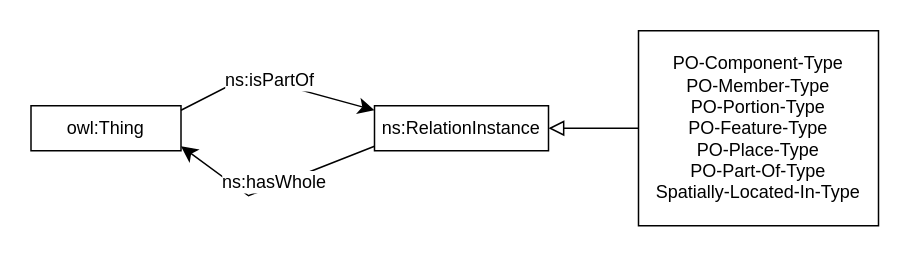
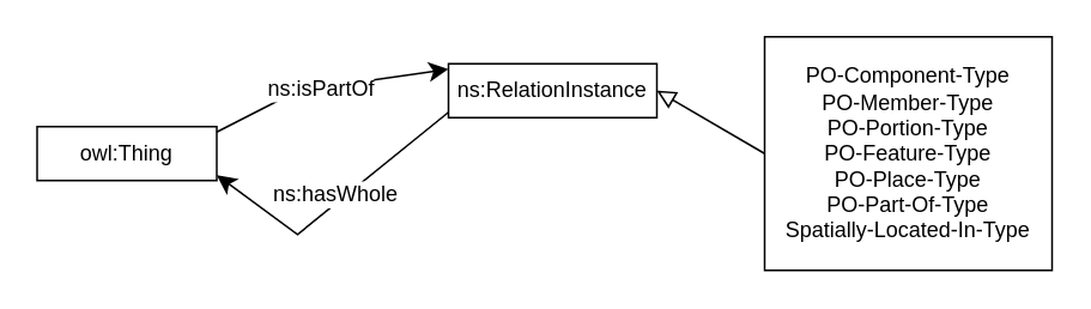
  <mxCell id="0" />
  <mxCell id="1" parent="0" />
- <mxCell id="2" value="ns:RelationInstance" style="rounded=0;whiteSpace=wrap;html=1;snapToPoint=1;points=[[0.1,0],[0.2,0],[0.3,0],[0.4,0],[0.5,0],[0.6,0],[0.7,0],[0.8,0],[0.9,0],[0,0.1],[0,0.3],[0,0.5],[0,0.7],[0,0.9],[0.1,1],[0.2,1],[0.3,1],[0.4,1],[0.5,1],[0.6,1],[0.7,1],[0.8,1],[0.9,1],[1,0.1],[1,0.3],[1,0.5],[1,0.7],[1,0.9]];" vertex="1" parent="1"><mxGeometry x="249" y="70" width="116" height="30" as="geometry" /></mxCell>
+ <mxCell id="2" value="ns:RelationInstance" style="rounded=0;whiteSpace=wrap;html=1;snapToPoint=1;points=[[0.1,0],[0.2,0],[0.3,0],[0.4,0],[0.5,0],[0.6,0],[0.7,0],[0.8,0],[0.9,0],[0,0.1],[0,0.3],[0,0.5],[0,0.7],[0,0.9],[0.1,1],[0.2,1],[0.3,1],[0.4,1],[0.5,1],[0.6,1],[0.7,1],[0.8,1],[0.9,1],[1,0.1],[1,0.3],[1,0.5],[1,0.7],[1,0.9]];" vertex="1" parent="1"><mxGeometry x="249" y="35" width="116" height="30" as="geometry" /></mxCell>
  <mxCell id="3" value="owl:Thing" style="rounded=0;whiteSpace=wrap;html=1;snapToPoint=1;points=[[0.1,0],[0.2,0],[0.3,0],[0.4,0],[0.5,0],[0.6,0],[0.7,0],[0.8,0],[0.9,0],[0,0.1],[0,0.3],[0,0.5],[0,0.7],[0,0.9],[0.1,1],[0.2,1],[0.3,1],[0.4,1],[0.5,1],[0.6,1],[0.7,1],[0.8,1],[0.9,1],[1,0.1],[1,0.3],[1,0.5],[1,0.7],[1,0.9]];" vertex="1" parent="1"><mxGeometry x="20" y="70" width="100" height="30" as="geometry" /></mxCell>
  <mxCell id="4" value="" style="endArrow=classic;html=1;exitX=1;exitY=0.1;exitDx=0;exitDy=0;entryX=0;entryY=0.1;entryDx=0;entryDy=0;endSize=8;arcSize=0;" edge="1" source="3" target="2" parent="1"><mxGeometry width="50" height="50" relative="1" as="geometry"><mxPoint x="-45" y="188.33" as="sourcePoint" /><mxPoint x="167" y="188.33" as="targetPoint" /><Array as="points"><mxPoint x="165" y="50" /></Array></mxGeometry></mxCell>
  <mxCell id="5" value="&lt;div&gt;ns:isPartOf&lt;/div&gt;" style="text;html=1;align=center;verticalAlign=middle;resizable=0;points=[];labelBackgroundColor=#ffffff;" vertex="1" connectable="0" parent="4"><mxGeometry x="-0.127" relative="1" as="geometry"><mxPoint x="4.17" as="offset" /></mxGeometry></mxCell>
  <mxCell id="6" value="" style="endArrow=classic;html=1;exitX=0;exitY=0.9;exitDx=0;exitDy=0;endSize=8;arcSize=0;entryX=1;entryY=0.9;entryDx=0;entryDy=0;" edge="1" parent="1" source="2" target="3"><mxGeometry width="50" height="50" relative="1" as="geometry"><mxPoint x="85" y="95" as="sourcePoint" /><mxPoint x="95" y="85" as="targetPoint" /><Array as="points"><mxPoint x="165" y="130" /></Array></mxGeometry></mxCell>
  <mxCell id="7" value="&lt;div&gt;ns:hasWhole&lt;/div&gt;" style="text;html=1;align=center;verticalAlign=middle;resizable=0;points=[];labelBackgroundColor=#ffffff;" vertex="1" connectable="0" parent="6"><mxGeometry x="-0.127" relative="1" as="geometry"><mxPoint x="-8" as="offset" /></mxGeometry></mxCell>
  <mxCell id="8" value="" style="endArrow=block;html=1;fontColor=#000099;exitX=0;exitY=0.5;exitDx=0;exitDy=0;endFill=0;entryX=1;entryY=0.5;entryDx=0;entryDy=0;endSize=8;arcSize=0;" edge="1" source="9" target="2" parent="1"><mxGeometry width="50" height="50" relative="1" as="geometry"><mxPoint x="330" y="70" as="sourcePoint" /><mxPoint x="488" y="70" as="targetPoint" /></mxGeometry></mxCell>
  <mxCell id="9" value="PO-Component-Type&lt;br&gt;PO-Member-Type&lt;br&gt;PO-Portion-Type&lt;br&gt;PO-Feature-Type&lt;br&gt;PO-Place-Type&lt;br&gt;PO-Part-Of-Type&lt;br&gt;Spatially-Located-In-Type" style="rounded=0;whiteSpace=wrap;html=1;snapToPoint=1;points=[[0.1,0],[0.2,0],[0.3,0],[0.4,0],[0.5,0],[0.6,0],[0.7,0],[0.8,0],[0.9,0],[0,0.1],[0,0.3],[0,0.5],[0,0.7],[0,0.9],[0.1,1],[0.2,1],[0.3,1],[0.4,1],[0.5,1],[0.6,1],[0.7,1],[0.8,1],[0.9,1],[1,0.1],[1,0.3],[1,0.5],[1,0.7],[1,0.9]];" vertex="1" parent="1"><mxGeometry x="425" y="20" width="160" height="130" as="geometry" /></mxCell>
